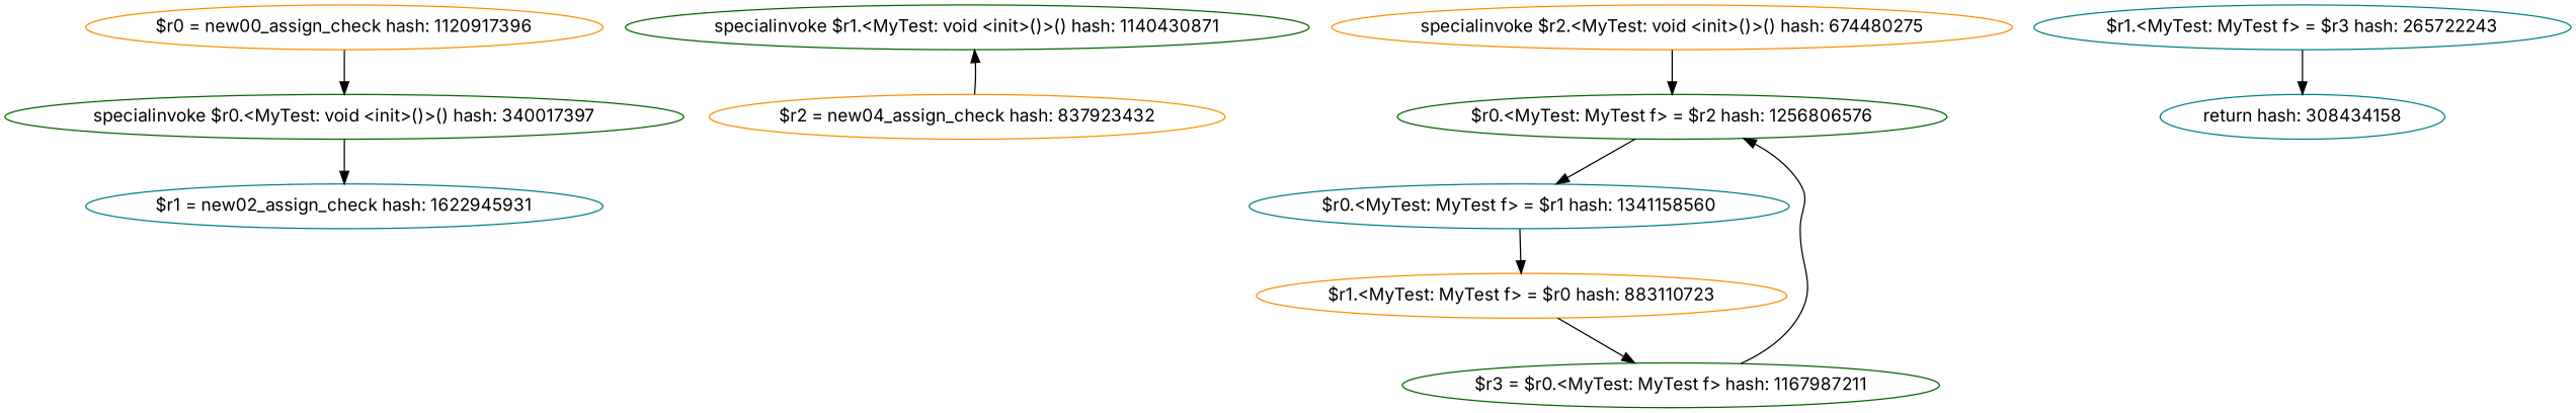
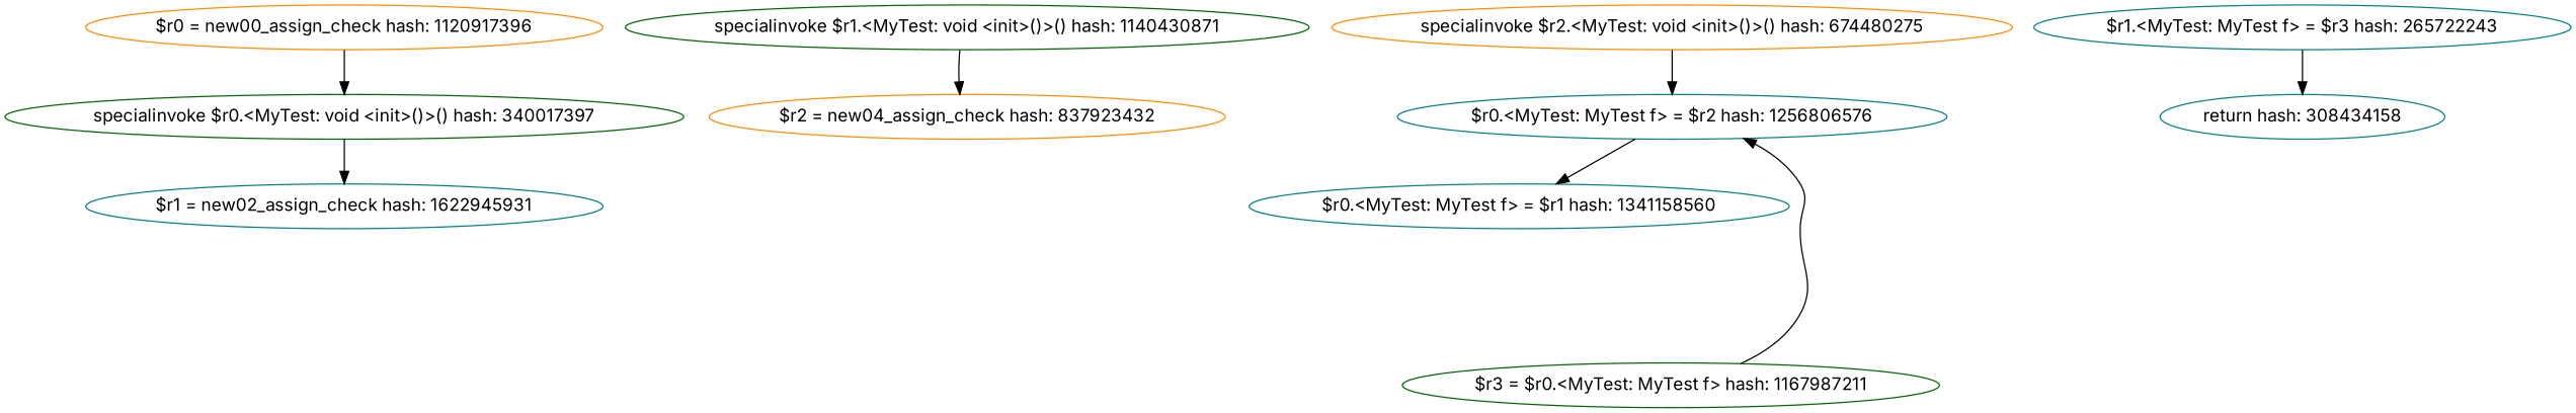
  digraph {
    fontname=Inter
    node [color=teal fontname=Inter]
    edge [fontname=Inter]
    "$r0 = new00_assign_check hash: 1120917396" [color=darkorange]
    "specialinvoke $r0.<MyTest: void <init>()>() hash: 340017397" [color=darkgreen]
    "$r1 = new02_assign_check hash: 1622945931"
    "specialinvoke $r1.<MyTest: void <init>()>() hash: 1140430871" [color=darkgreen]
    "$r2 = new04_assign_check hash: 837923432" [color=darkorange]
    "specialinvoke $r2.<MyTest: void <init>()>() hash: 674480275" [color=darkorange]
-   "$r0.<MyTest: MyTest f> = $r2 hash: 1256806576" [color=darkgreen]
+   "$r0.<MyTest: MyTest f> = $r2 hash: 1256806576"
    "$r0.<MyTest: MyTest f> = $r1 hash: 1341158560"
-   "$r1.<MyTest: MyTest f> = $r0 hash: 883110723" [color=darkorange]
    "$r3 = $r0.<MyTest: MyTest f> hash: 1167987211" [color=darkgreen]
    n11 [label="return hash: 308434158"]
    "$r1.<MyTest: MyTest f> = $r3 hash: 265722243"
    "$r0 = new00_assign_check hash: 1120917396" -> "specialinvoke $r0.<MyTest: void <init>()>() hash: 340017397"
    "specialinvoke $r0.<MyTest: void <init>()>() hash: 340017397" -> "$r1 = new02_assign_check hash: 1622945931"
-   "$r2 = new04_assign_check hash: 837923432" -> "specialinvoke $r1.<MyTest: void <init>()>() hash: 1140430871"
+   "specialinvoke $r1.<MyTest: void <init>()>() hash: 1140430871" -> "$r2 = new04_assign_check hash: 837923432"
    "specialinvoke $r2.<MyTest: void <init>()>() hash: 674480275" -> "$r0.<MyTest: MyTest f> = $r2 hash: 1256806576"
    "$r0.<MyTest: MyTest f> = $r2 hash: 1256806576" -> "$r0.<MyTest: MyTest f> = $r1 hash: 1341158560"
-   "$r0.<MyTest: MyTest f> = $r1 hash: 1341158560" -> "$r1.<MyTest: MyTest f> = $r0 hash: 883110723"
-   "$r1.<MyTest: MyTest f> = $r0 hash: 883110723" -> "$r3 = $r0.<MyTest: MyTest f> hash: 1167987211"
    "$r3 = $r0.<MyTest: MyTest f> hash: 1167987211" -> "$r0.<MyTest: MyTest f> = $r2 hash: 1256806576"
    "$r1.<MyTest: MyTest f> = $r3 hash: 265722243" -> n11
  }
